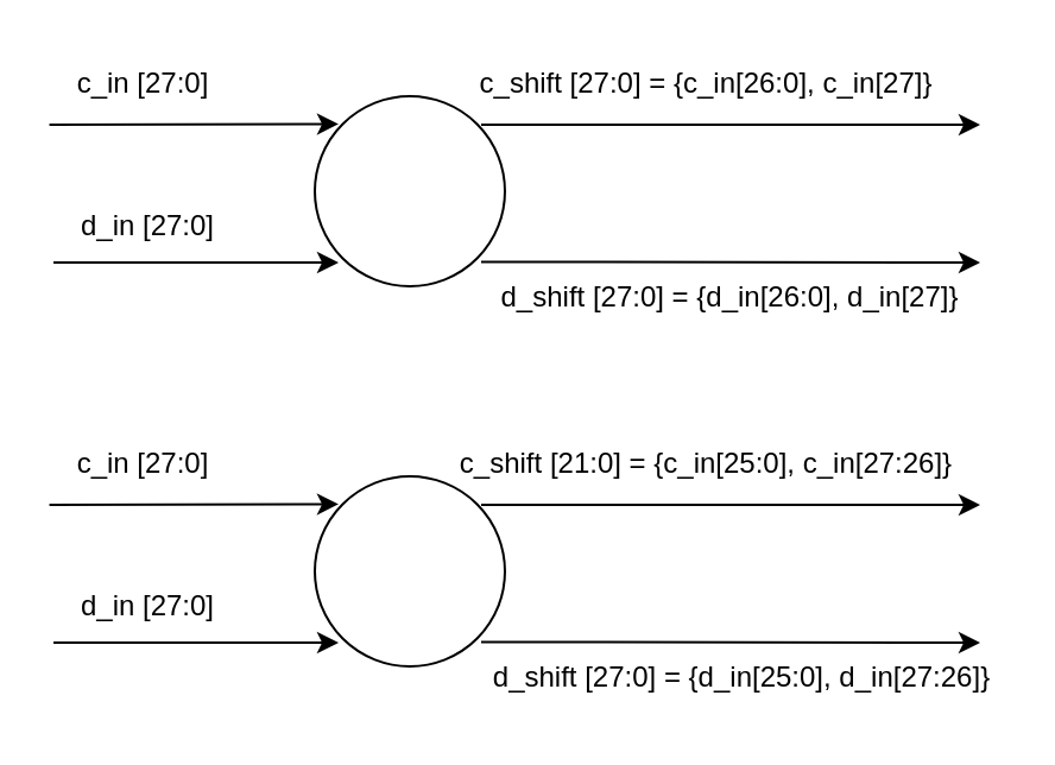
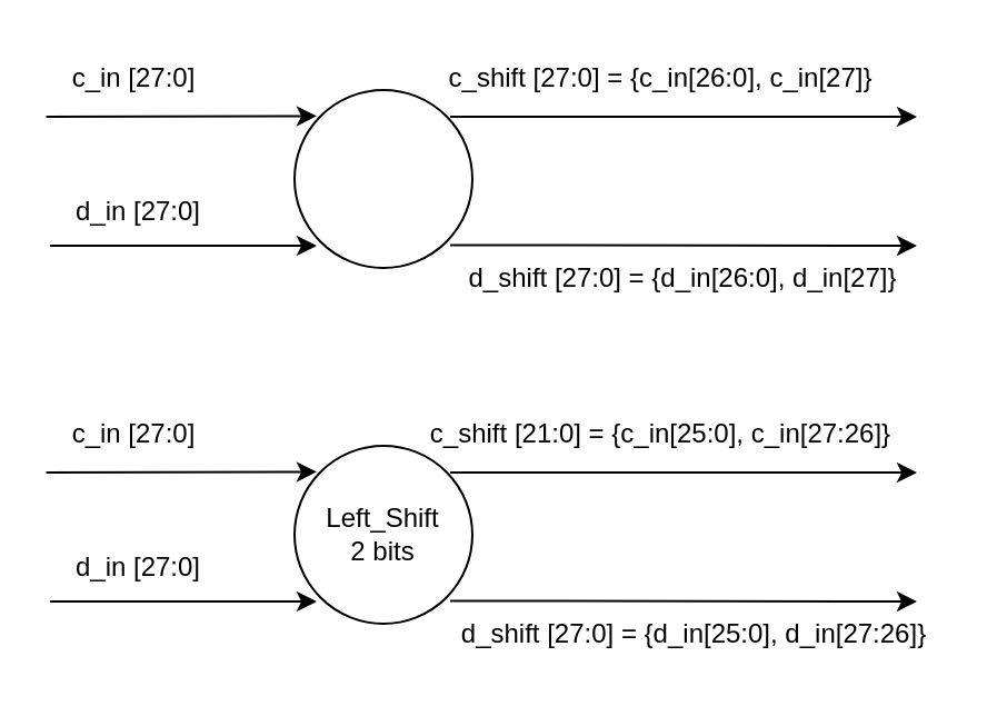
  <mxCell id="0" />
  <mxCell id="1" parent="0" />
  <mxCell id="2" value="" style="ellipse;whiteSpace=wrap;html=1;aspect=fixed;" vertex="1" parent="1"><mxGeometry x="132" y="40" width="80" height="80" as="geometry" /></mxCell>
  <mxCell id="3" value="" style="endArrow=classic;html=1;rounded=0;entryX=0;entryY=0;entryDx=0;entryDy=0;" edge="1" parent="1"><mxGeometry width="50" height="50" relative="1" as="geometry"><mxPoint x="20.28" y="52" as="sourcePoint" /><mxPoint x="141.996" y="51.716" as="targetPoint" /></mxGeometry></mxCell>
  <mxCell id="4" value="" style="endArrow=classic;html=1;rounded=0;" edge="1" parent="1"><mxGeometry width="50" height="50" relative="1" as="geometry"><mxPoint x="22" y="110" as="sourcePoint" /><mxPoint x="142" y="110" as="targetPoint" /></mxGeometry></mxCell>
  <mxCell id="5" value="c_in [27:0]" style="text;html=1;align=center;verticalAlign=middle;whiteSpace=wrap;rounded=0;" vertex="1" parent="1"><mxGeometry x="30.28" y="20" width="60" height="30" as="geometry" /></mxCell>
  <mxCell id="6" value="d_in [27:0]" style="text;html=1;align=center;verticalAlign=middle;whiteSpace=wrap;rounded=0;" vertex="1" parent="1"><mxGeometry x="32" y="80" width="60" height="30" as="geometry" /></mxCell>
  <mxCell id="7" value="" style="endArrow=classic;html=1;rounded=0;" edge="1" parent="1"><mxGeometry width="50" height="50" relative="1" as="geometry"><mxPoint x="202" y="52" as="sourcePoint" /><mxPoint x="412" y="52" as="targetPoint" /></mxGeometry></mxCell>
  <mxCell id="8" value="c_shift [27:0] = {c_in[26:0], c_in[27]}" style="text;html=1;align=center;verticalAlign=middle;whiteSpace=wrap;rounded=0;" vertex="1" parent="1"><mxGeometry x="192" y="20" width="210" height="30" as="geometry" /></mxCell>
  <mxCell id="9" value="" style="endArrow=classic;html=1;rounded=0;" edge="1" parent="1"><mxGeometry width="50" height="50" relative="1" as="geometry"><mxPoint x="202" y="109.73" as="sourcePoint" /><mxPoint x="412" y="110" as="targetPoint" /></mxGeometry></mxCell>
  <mxCell id="10" value="d_shift [27:0] = {d_in[26:0], d_in[27]}" style="text;html=1;align=center;verticalAlign=middle;whiteSpace=wrap;rounded=0;" vertex="1" parent="1"><mxGeometry x="202" y="110" width="210" height="30" as="geometry" /></mxCell>
  <mxCell id="11" value="" style="ellipse;whiteSpace=wrap;html=1;aspect=fixed;" vertex="1" parent="1"><mxGeometry x="132" y="200" width="80" height="80" as="geometry" /></mxCell>
+ <mxCell id="12" value="Left_Shift 2 bits" style="text;html=1;align=center;verticalAlign=middle;whiteSpace=wrap;rounded=0;" vertex="1" parent="1"><mxGeometry x="142" y="225" width="60" height="30" as="geometry" /></mxCell>
  <mxCell id="13" value="" style="endArrow=classic;html=1;rounded=0;entryX=0;entryY=0;entryDx=0;entryDy=0;" edge="1" parent="1"><mxGeometry width="50" height="50" relative="1" as="geometry"><mxPoint x="20.28" y="212" as="sourcePoint" /><mxPoint x="141.996" y="211.716" as="targetPoint" /></mxGeometry></mxCell>
  <mxCell id="14" value="" style="endArrow=classic;html=1;rounded=0;" edge="1" parent="1"><mxGeometry width="50" height="50" relative="1" as="geometry"><mxPoint x="22" y="270" as="sourcePoint" /><mxPoint x="142" y="270" as="targetPoint" /></mxGeometry></mxCell>
  <mxCell id="15" value="c_in [27:0]" style="text;html=1;align=center;verticalAlign=middle;whiteSpace=wrap;rounded=0;" vertex="1" parent="1"><mxGeometry x="30.28" y="180" width="60" height="30" as="geometry" /></mxCell>
  <mxCell id="16" value="d_in [27:0]" style="text;html=1;align=center;verticalAlign=middle;whiteSpace=wrap;rounded=0;" vertex="1" parent="1"><mxGeometry x="32" y="240" width="60" height="30" as="geometry" /></mxCell>
  <mxCell id="17" value="" style="endArrow=classic;html=1;rounded=0;" edge="1" parent="1"><mxGeometry width="50" height="50" relative="1" as="geometry"><mxPoint x="202" y="212" as="sourcePoint" /><mxPoint x="412" y="212" as="targetPoint" /></mxGeometry></mxCell>
  <mxCell id="18" value="c_shift [21:0] = {c_in[25:0], c_in[27:26]}" style="text;html=1;align=center;verticalAlign=middle;whiteSpace=wrap;rounded=0;" vertex="1" parent="1"><mxGeometry x="192" y="180" width="210" height="30" as="geometry" /></mxCell>
  <mxCell id="19" value="" style="endArrow=classic;html=1;rounded=0;" edge="1" parent="1"><mxGeometry width="50" height="50" relative="1" as="geometry"><mxPoint x="202" y="269.73" as="sourcePoint" /><mxPoint x="412" y="270" as="targetPoint" /></mxGeometry></mxCell>
  <mxCell id="20" value="d_shift [27:0] = {d_in[25:0], d_in[27:26]}" style="text;html=1;align=center;verticalAlign=middle;whiteSpace=wrap;rounded=0;" vertex="1" parent="1"><mxGeometry x="202" y="270" width="220" height="30" as="geometry" /></mxCell>
